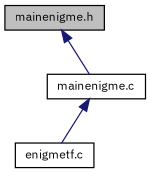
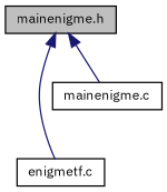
  digraph {
    fontname="IBM Plex Sans"
    node [color=black fillcolor=white fontname="IBM Plex Sans" fontsize=10 shape=record style=filled]
    edge [color=midnightblue dir=back fontname="IBM Plex Sans" fontsize=10 labelfontname=Helvetica labelfontsize=10 style=solid]
    n1 [fillcolor=grey75 fontcolor=black height=0.2 label="mainenigme.h" width=0.4]
    n2 [height=0.2 label="enigmetf.c" width=0.4]
    n3 [height=0.2 label="mainenigme.c" width=0.4]
-   n3 -> n2
+   n1 -> n2
    n1 -> n3
  }
